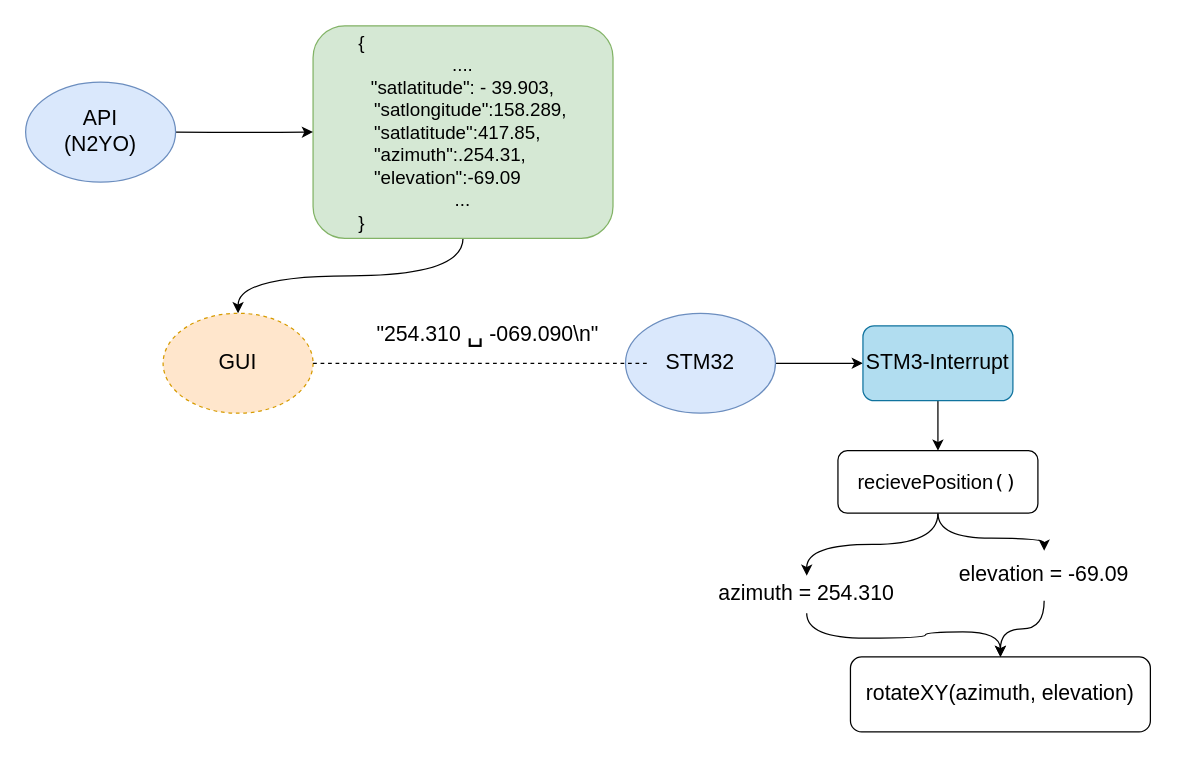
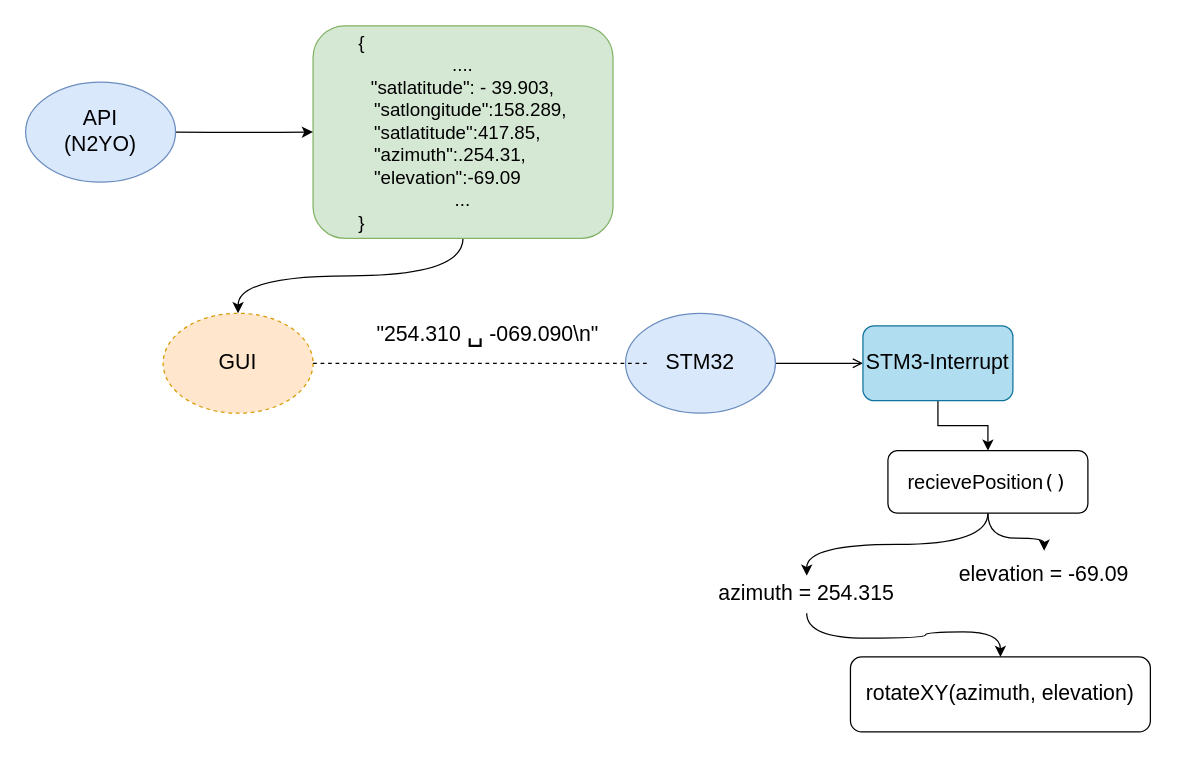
  <mxCell id="0" />
  <mxCell id="1" parent="0" />
  <mxCell id="2" style="edgeStyle=orthogonalEdgeStyle;rounded=0;orthogonalLoop=1;jettySize=auto;html=1;exitX=0.5;exitY=1;exitDx=0;exitDy=0;entryX=0.5;entryY=0;entryDx=0;entryDy=0;curved=1;" edge="1" parent="1" source="3" target="6"><mxGeometry relative="1" as="geometry" /></mxCell>
  <mxCell id="3" value="&lt;div style=&quot;text-align: left; font-size: 15px;&quot;&gt;&lt;span style=&quot;background-color: initial;&quot;&gt;&lt;font style=&quot;font-size: 15px;&quot;&gt;{&lt;/font&gt;&lt;/span&gt;&lt;/div&gt;&lt;div style=&quot;font-size: 15px;&quot;&gt;&lt;span style=&quot;background-color: initial;&quot;&gt;&lt;font style=&quot;font-size: 15px;&quot;&gt;....&lt;/font&gt;&lt;/span&gt;&lt;/div&gt;&lt;font style=&quot;font-size: 15px;&quot;&gt;&quot;satlatitude&quot;: - 39.903,&lt;br&gt;&amp;nbsp; &amp;nbsp;&quot;satlongitude&quot;:158.289,&lt;br&gt;&lt;div style=&quot;text-align: left;&quot;&gt;&lt;span style=&quot;background-color: initial;&quot;&gt;&amp;nbsp; &amp;nbsp;&quot;satlatitude&quot;:417.85,&lt;/span&gt;&lt;/div&gt;&lt;div style=&quot;text-align: left;&quot;&gt;&lt;span style=&quot;background-color: initial;&quot;&gt;&amp;nbsp; &amp;nbsp;&quot;azimuth&quot;:.254.31,&lt;/span&gt;&lt;/div&gt;&lt;div style=&quot;text-align: left;&quot;&gt;&lt;span style=&quot;background-color: initial;&quot;&gt;&amp;nbsp; &amp;nbsp;&quot;elevation&quot;:-69.09&lt;/span&gt;&lt;/div&gt;...&lt;br&gt;&lt;/font&gt;&lt;div style=&quot;text-align: left; font-size: 15px;&quot;&gt;&lt;span style=&quot;background-color: initial;&quot;&gt;&lt;font style=&quot;font-size: 15px;&quot;&gt;}&lt;/font&gt;&lt;/span&gt;&lt;/div&gt;" style="rounded=1;whiteSpace=wrap;html=1;fillColor=#d5e8d4;strokeColor=#82b366;" vertex="1" parent="1"><mxGeometry x="250" y="20" width="240" height="170" as="geometry" /></mxCell>
  <mxCell id="4" style="edgeStyle=orthogonalEdgeStyle;rounded=0;orthogonalLoop=1;jettySize=auto;html=1;entryX=0;entryY=0.5;entryDx=0;entryDy=0;curved=1;" edge="1" parent="1" target="3"><mxGeometry relative="1" as="geometry"><mxPoint x="140" y="105" as="sourcePoint" /></mxGeometry></mxCell>
  <mxCell id="5" value="&lt;font style=&quot;font-size: 17px;&quot;&gt;API&lt;br&gt;(N2YO)&lt;/font&gt;" style="ellipse;whiteSpace=wrap;html=1;fillColor=#dae8fc;strokeColor=#6c8ebf;" vertex="1" parent="1"><mxGeometry x="20" y="65" width="120" height="80" as="geometry" /></mxCell>
  <mxCell id="6" value="&lt;font style=&quot;font-size: 17px;&quot;&gt;GUI&lt;/font&gt;" style="ellipse;whiteSpace=wrap;html=1;fillColor=#ffe6cc;strokeColor=#d79b00;dashed=1;" vertex="1" parent="1"><mxGeometry x="130" y="250" width="120" height="80" as="geometry" /></mxCell>
- <mxCell id="7" style="edgeStyle=orthogonalEdgeStyle;rounded=0;orthogonalLoop=1;jettySize=auto;html=1;exitX=1;exitY=0.5;exitDx=0;exitDy=0;entryX=0;entryY=0.5;entryDx=0;entryDy=0;" edge="1" parent="1" source="8" target="12"><mxGeometry relative="1" as="geometry" /></mxCell>
+ <mxCell id="7" style="edgeStyle=orthogonalEdgeStyle;rounded=0;orthogonalLoop=1;jettySize=auto;html=1;exitX=1;exitY=0.5;exitDx=0;exitDy=0;entryX=0;entryY=0.5;entryDx=0;entryDy=0;endArrow=open;" edge="1" parent="1" source="8" target="12"><mxGeometry relative="1" as="geometry" /></mxCell>
  <mxCell id="8" value="&lt;font style=&quot;font-size: 17px;&quot;&gt;STM32&lt;/font&gt;" style="ellipse;whiteSpace=wrap;html=1;fillColor=#dae8fc;strokeColor=#6c8ebf;" vertex="1" parent="1"><mxGeometry x="500" y="250" width="120" height="80" as="geometry" /></mxCell>
  <mxCell id="9" value="" style="endArrow=none;dashed=1;html=1;rounded=0;entryX=0;entryY=0.5;entryDx=0;entryDy=0;exitX=1;exitY=0.5;exitDx=0;exitDy=0;" edge="1" parent="1" source="6"><mxGeometry width="50" height="50" relative="1" as="geometry"><mxPoint x="260" y="300" as="sourcePoint" /><mxPoint x="520" y="290" as="targetPoint" /></mxGeometry></mxCell>
  <mxCell id="10" value="&lt;font style=&quot;font-size: 17px;&quot;&gt;&quot;254.310&amp;nbsp;&lt;/font&gt;&lt;font style=&quot;font-size: 21px;&quot;&gt;␣&lt;/font&gt;&lt;font style=&quot;font-size: 17px;&quot;&gt; -069.090\n&quot;&lt;/font&gt;" style="text;html=1;strokeColor=none;fillColor=none;align=center;verticalAlign=middle;whiteSpace=wrap;rounded=0;" vertex="1" parent="1"><mxGeometry x="290" y="230" width="200" height="70" as="geometry" /></mxCell>
  <mxCell id="11" style="edgeStyle=orthogonalEdgeStyle;rounded=0;orthogonalLoop=1;jettySize=auto;html=1;exitX=0.5;exitY=1;exitDx=0;exitDy=0;entryX=0.5;entryY=0;entryDx=0;entryDy=0;" edge="1" parent="1" source="12" target="15"><mxGeometry relative="1" as="geometry" /></mxCell>
  <mxCell id="12" value="&lt;font style=&quot;font-size: 17px;&quot;&gt;STM3-Interrupt&lt;/font&gt;" style="rounded=1;whiteSpace=wrap;html=1;fillColor=#b1ddf0;strokeColor=#10739e;" vertex="1" parent="1"><mxGeometry x="690" y="260" width="120" height="60" as="geometry" /></mxCell>
  <mxCell id="13" style="edgeStyle=orthogonalEdgeStyle;rounded=0;orthogonalLoop=1;jettySize=auto;html=1;exitX=0.5;exitY=1;exitDx=0;exitDy=0;entryX=0.5;entryY=0;entryDx=0;entryDy=0;curved=1;" edge="1" parent="1" source="15" target="17"><mxGeometry relative="1" as="geometry" /></mxCell>
  <mxCell id="14" style="edgeStyle=orthogonalEdgeStyle;rounded=0;orthogonalLoop=1;jettySize=auto;html=1;exitX=0.5;exitY=1;exitDx=0;exitDy=0;curved=1;" edge="1" parent="1" source="15" target="19"><mxGeometry relative="1" as="geometry" /></mxCell>
- <mxCell id="15" value="&lt;font style=&quot;font-size: 16px;&quot;&gt;recievePosition&lt;span style=&quot;border-color: var(--border-color); font-family: monospace; text-align: left;&quot; class=&quot;hljs-params&quot;&gt;()&lt;/span&gt;&lt;/font&gt;" style="rounded=1;whiteSpace=wrap;html=1;" vertex="1" parent="1"><mxGeometry x="670" y="360" width="160" height="50" as="geometry" /></mxCell>
+ <mxCell id="15" value="&lt;font style=&quot;font-size: 16px;&quot;&gt;recievePosition&lt;span style=&quot;border-color: var(--border-color); font-family: monospace; text-align: left;&quot; class=&quot;hljs-params&quot;&gt;()&lt;/span&gt;&lt;/font&gt;" style="rounded=1;whiteSpace=wrap;html=1;" vertex="1" parent="1"><mxGeometry x="710" y="360" width="160" height="50" as="geometry" /></mxCell>
  <mxCell id="16" style="edgeStyle=orthogonalEdgeStyle;rounded=0;orthogonalLoop=1;jettySize=auto;html=1;exitX=0.5;exitY=1;exitDx=0;exitDy=0;entryX=0.5;entryY=0;entryDx=0;entryDy=0;curved=1;" edge="1" parent="1" source="17" target="20"><mxGeometry relative="1" as="geometry" /></mxCell>
- <mxCell id="17" value="&lt;font style=&quot;font-size: 17px;&quot;&gt;azimuth = 254.310&lt;/font&gt;" style="text;html=1;strokeColor=none;fillColor=none;align=center;verticalAlign=middle;whiteSpace=wrap;rounded=0;" vertex="1" parent="1"><mxGeometry x="570" y="460" width="150" height="30" as="geometry" /></mxCell>
- <mxCell id="18" style="edgeStyle=orthogonalEdgeStyle;rounded=0;orthogonalLoop=1;jettySize=auto;html=1;exitX=0.5;exitY=1;exitDx=0;exitDy=0;entryX=0.5;entryY=0;entryDx=0;entryDy=0;curved=1;" edge="1" parent="1" source="19" target="20"><mxGeometry relative="1" as="geometry" /></mxCell>
+ <mxCell id="17" value="&lt;font style=&quot;font-size: 17px;&quot;&gt;azimuth = 254.315&lt;/font&gt;" style="text;html=1;strokeColor=none;fillColor=none;align=center;verticalAlign=middle;whiteSpace=wrap;rounded=0;" vertex="1" parent="1"><mxGeometry x="570" y="460" width="150" height="30" as="geometry" /></mxCell>
  <mxCell id="19" value="&lt;font style=&quot;font-size: 17px;&quot;&gt;elevation = -69.09&lt;/font&gt;" style="text;html=1;strokeColor=none;fillColor=none;align=center;verticalAlign=middle;whiteSpace=wrap;rounded=0;" vertex="1" parent="1"><mxGeometry x="735" y="440" width="200" height="40" as="geometry" /></mxCell>
  <mxCell id="20" value="&lt;font style=&quot;font-size: 17px;&quot;&gt;rotateXY(azimuth, elevation)&lt;/font&gt;" style="rounded=1;whiteSpace=wrap;html=1;" vertex="1" parent="1"><mxGeometry x="680" y="525" width="240" height="60" as="geometry" /></mxCell>
